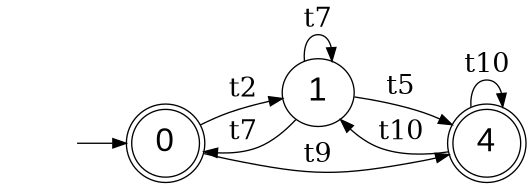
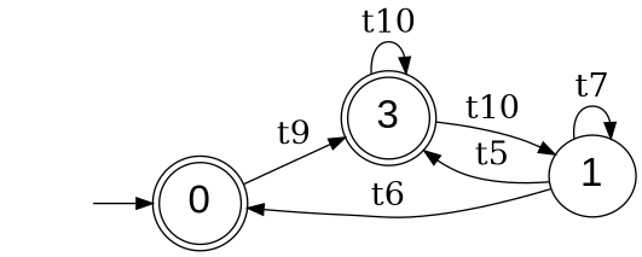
  digraph {
    fontname=courier
    labeljust=l
    nojustify=true
    rankdir=LR
    node [fontname=Arial fontsize=25]
    edge [fontsize=20]
    I0 [style=invis width=0]
    n2 [label=0 shape=doublecircle]
    n3 [label=1]
-   n4 [label=4 shape=doublecircle]
+   n4 [label=3 shape=doublecircle]
    I0 -> n2
-   n2 -> n3 [label=t2]
    n2 -> n4 [label=t9]
-   n3 -> n2 [label=t7]
+   n3 -> n2 [label=t6]
    n3 -> n3 [label=t7]
    n3 -> n4 [label=t5]
    n4 -> n3 [label=t10]
    n4 -> n4 [label=t10]
  }
